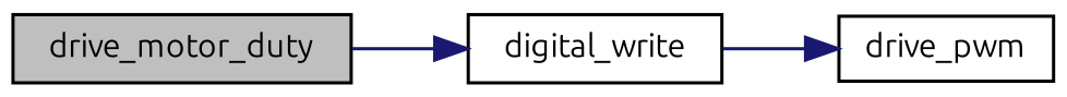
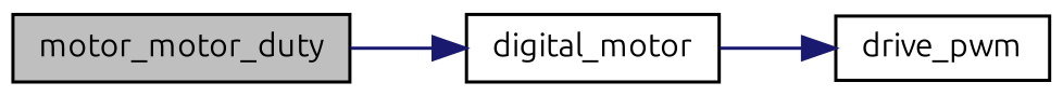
  digraph {
    fontname=Ubuntu
    rankdir=LR
    node [color=black fillcolor=white fontname=Ubuntu fontsize=10 shape=record style=filled]
    edge [color=midnightblue fontname=Ubuntu fontsize=10 labelfontname=Helvetica labelfontsize=10 style=solid]
-   n1 [fillcolor=grey75 fontcolor=black height=0.2 label=drive_motor_duty width=0.4]
-   n2 [height=0.2 label=digital_write width=0.4]
+   n1 [fillcolor=grey75 fontcolor=black height=0.2 label=motor_motor_duty width=0.4]
+   n2 [height=0.2 label=digital_motor width=0.4]
    n3 [height=0.2 label=drive_pwm width=0.4]
    n1 -> n2
    n2 -> n3
  }
